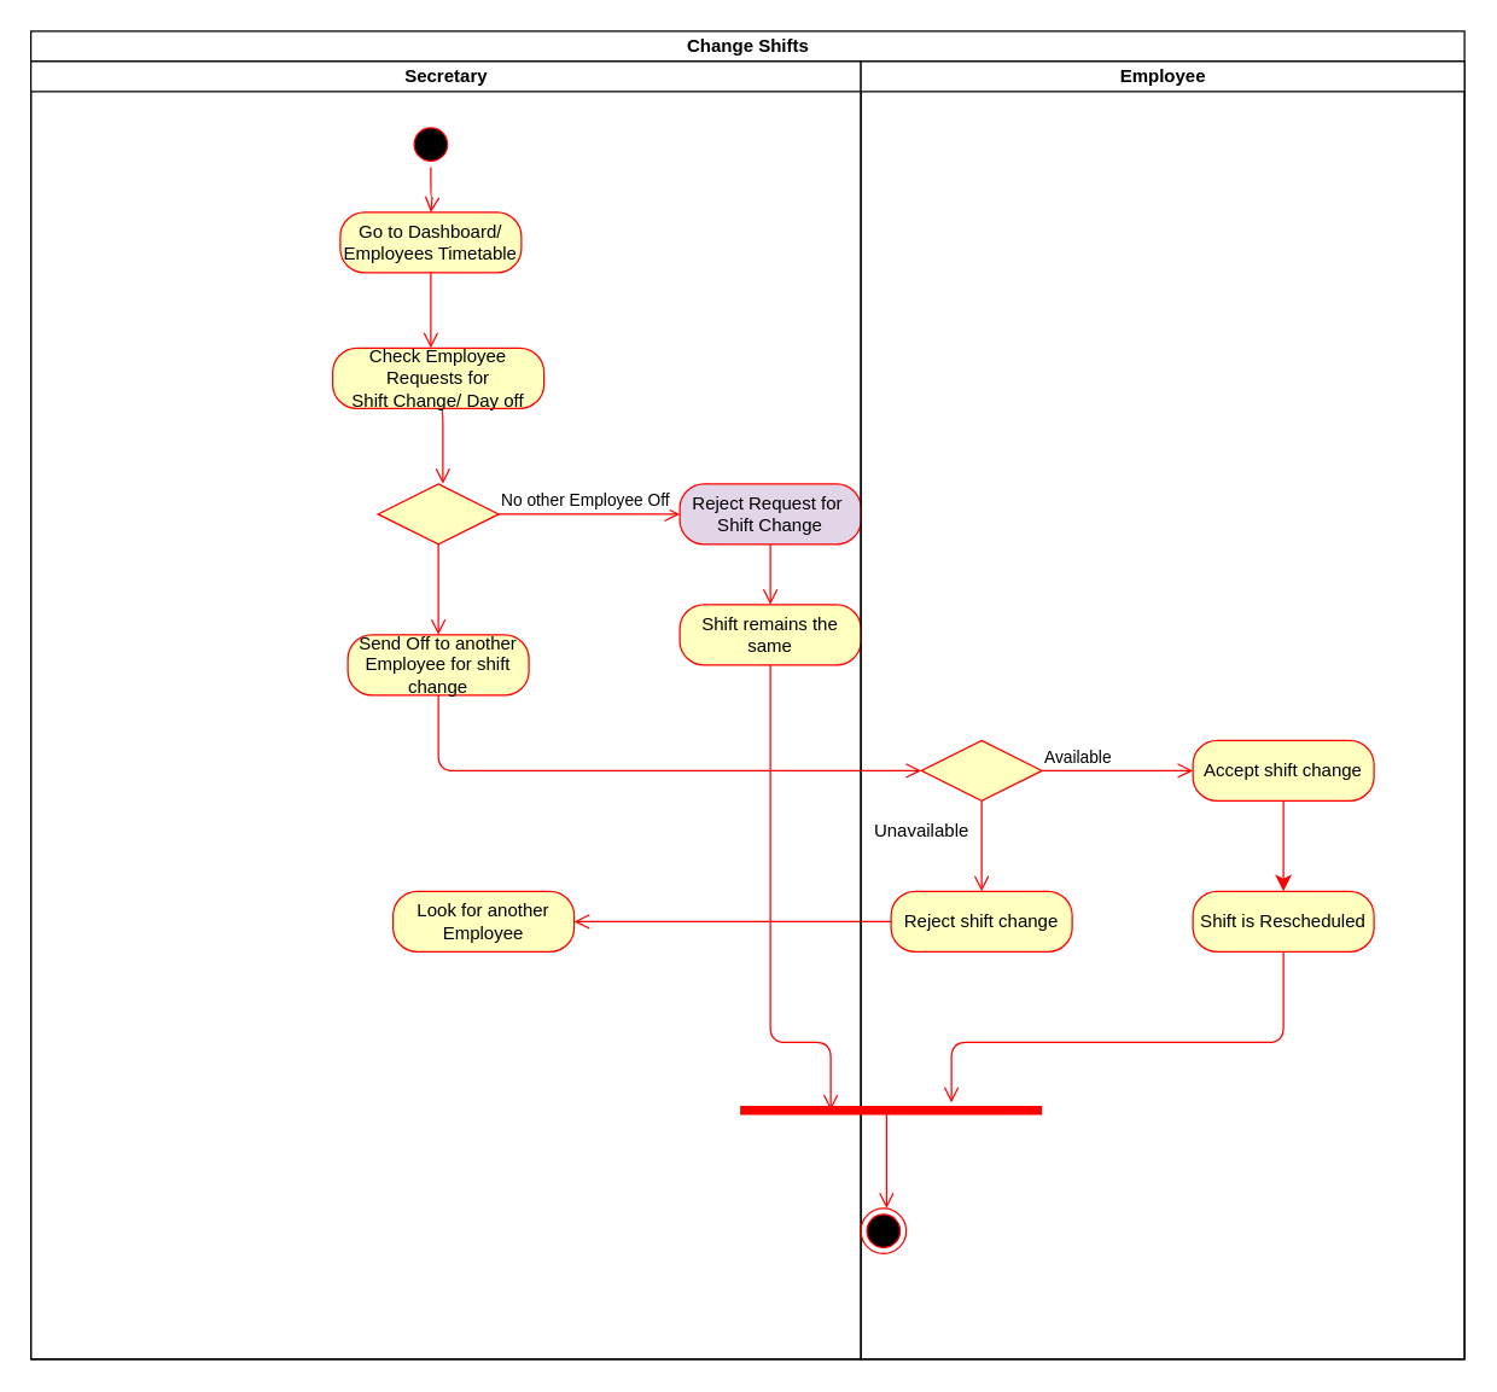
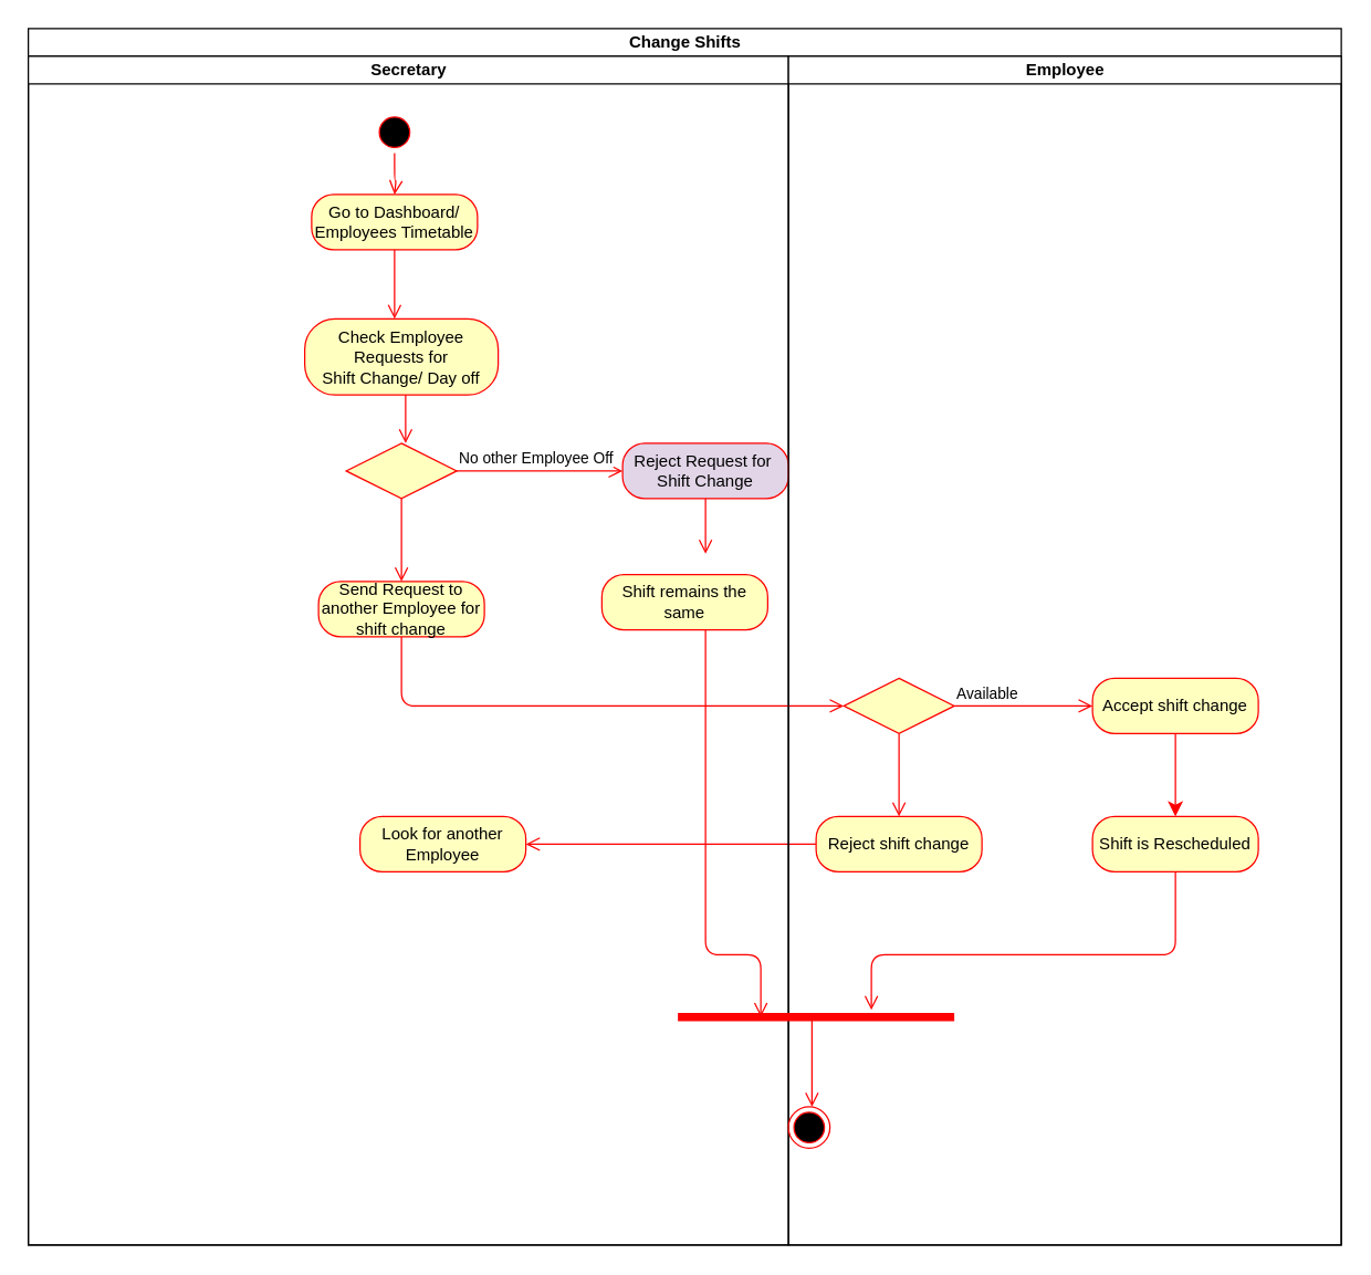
  <mxCell id="0" />
  <mxCell id="1" parent="0" />
  <mxCell id="2" value="Change Shifts" style="swimlane;html=1;childLayout=stackLayout;resizeParent=1;resizeParentMax=0;startSize=20;" vertex="1" parent="1"><mxGeometry x="20" y="20" width="950" height="880" as="geometry" /></mxCell>
  <mxCell id="3" value="" style="edgeStyle=orthogonalEdgeStyle;html=1;verticalAlign=bottom;endArrow=open;endSize=8;strokeColor=#ff0000;entryX=1;entryY=0.5;entryDx=0;entryDy=0;" edge="1" source="27" parent="2" target="15"><mxGeometry relative="1" as="geometry"><mxPoint x="430" y="430" as="targetPoint" /></mxGeometry></mxCell>
  <mxCell id="4" value="Secretary" style="swimlane;html=1;startSize=20;" vertex="1" parent="2"><mxGeometry y="20" width="550" height="860" as="geometry" /></mxCell>
  <mxCell id="5" value="" style="edgeStyle=orthogonalEdgeStyle;html=1;verticalAlign=bottom;endArrow=open;endSize=8;strokeColor=#ff0000;entryX=0.5;entryY=0;entryDx=0;entryDy=0;exitX=0.5;exitY=1;exitDx=0;exitDy=0;" edge="1" source="9" parent="4" target="10"><mxGeometry relative="1" as="geometry"><mxPoint x="265" y="100" as="targetPoint" /><mxPoint x="266" y="60" as="sourcePoint" /><Array as="points"><mxPoint x="265" y="90" /><mxPoint x="266" y="90" /></Array></mxGeometry></mxCell>
  <mxCell id="6" value="" style="edgeStyle=orthogonalEdgeStyle;html=1;verticalAlign=bottom;endArrow=open;endSize=8;strokeColor=#ff0000;exitX=0.5;exitY=1;exitDx=0;exitDy=0;" edge="1" source="10" parent="4"><mxGeometry relative="1" as="geometry"><mxPoint x="265" y="190" as="targetPoint" /><mxPoint x="270" y="150" as="sourcePoint" /><Array as="points"><mxPoint x="265" y="190" /></Array></mxGeometry></mxCell>
  <mxCell id="7" value="" style="edgeStyle=orthogonalEdgeStyle;html=1;verticalAlign=bottom;endArrow=open;endSize=8;strokeColor=#ff0000;exitX=0.5;exitY=1;exitDx=0;exitDy=0;" edge="1" source="8" parent="4"><mxGeometry relative="1" as="geometry"><mxPoint x="273" y="280" as="targetPoint" /><mxPoint x="280" y="290" as="sourcePoint" /><Array as="points"><mxPoint x="273" y="230" /></Array></mxGeometry></mxCell>
- <mxCell id="8" value="Check Employee Requests for &lt;br&gt;Shift Change/ Day off" style="rounded=1;whiteSpace=wrap;html=1;arcSize=40;fontColor=#000000;fillColor=#ffffc0;strokeColor=#ff0000;" vertex="1" parent="4"><mxGeometry x="200" y="190" width="140" height="40" as="geometry" /></mxCell>
+ <mxCell id="8" value="Check Employee Requests for &lt;br&gt;Shift Change/ Day off" style="rounded=1;whiteSpace=wrap;html=1;arcSize=40;fontColor=#000000;fillColor=#ffffc0;strokeColor=#ff0000;" vertex="1" parent="4"><mxGeometry x="200" y="190" width="140" height="55" as="geometry" /></mxCell>
  <mxCell id="9" value="" style="ellipse;html=1;shape=startState;fillColor=#000000;strokeColor=#ff0000;" vertex="1" parent="4"><mxGeometry x="250" y="40" width="30" height="30" as="geometry" /></mxCell>
  <mxCell id="10" value="Go to Dashboard/ Employees Timetable" style="rounded=1;whiteSpace=wrap;html=1;arcSize=40;fontColor=#000000;fillColor=#ffffc0;strokeColor=#ff0000;" vertex="1" parent="4"><mxGeometry x="205" y="100" width="120" height="40" as="geometry" /></mxCell>
  <mxCell id="11" value="" style="rhombus;whiteSpace=wrap;html=1;fillColor=#ffffc0;strokeColor=#ff0000;" vertex="1" parent="4"><mxGeometry x="230" y="280" width="80" height="40" as="geometry" /></mxCell>
  <mxCell id="12" value="No other Employee Off" style="edgeStyle=orthogonalEdgeStyle;html=1;align=left;verticalAlign=bottom;endArrow=open;endSize=8;strokeColor=#ff0000;" edge="1" source="11" parent="4"><mxGeometry x="-1" relative="1" as="geometry"><mxPoint x="430" y="300" as="targetPoint" /></mxGeometry></mxCell>
  <mxCell id="13" value="" style="edgeStyle=orthogonalEdgeStyle;html=1;align=left;verticalAlign=top;endArrow=open;endSize=8;strokeColor=#ff0000;" edge="1" source="11" parent="4"><mxGeometry x="-1" relative="1" as="geometry"><mxPoint x="270" y="380" as="targetPoint" /></mxGeometry></mxCell>
- <mxCell id="14" value="Send Off to another Employee for shift change" style="rounded=1;whiteSpace=wrap;html=1;arcSize=40;fontColor=#000000;fillColor=#ffffc0;strokeColor=#ff0000;" vertex="1" parent="4"><mxGeometry x="210" y="380" width="120" height="40" as="geometry" /></mxCell>
+ <mxCell id="14" value="Send Request to another Employee for shift change" style="rounded=1;whiteSpace=wrap;html=1;arcSize=40;fontColor=#000000;fillColor=#ffffc0;strokeColor=#ff0000;" vertex="1" parent="4"><mxGeometry x="210" y="380" width="120" height="40" as="geometry" /></mxCell>
  <mxCell id="15" value="Look for another Employee" style="rounded=1;whiteSpace=wrap;html=1;arcSize=40;fontColor=#000000;fillColor=#ffffc0;strokeColor=#ff0000;" vertex="1" parent="4"><mxGeometry x="240" y="550" width="120" height="40" as="geometry" /></mxCell>
- <mxCell id="16" value="Shift remains the same" style="rounded=1;whiteSpace=wrap;html=1;arcSize=40;fontColor=#000000;fillColor=#ffffc0;strokeColor=#ff0000;" vertex="1" parent="4"><mxGeometry x="430" y="360" width="120" height="40" as="geometry" /></mxCell>
+ <mxCell id="16" value="Shift remains the same" style="rounded=1;whiteSpace=wrap;html=1;arcSize=40;fontColor=#000000;fillColor=#ffffc0;strokeColor=#ff0000;" vertex="1" parent="4"><mxGeometry x="415" y="375" width="120" height="40" as="geometry" /></mxCell>
  <mxCell id="17" value="Reject Request for&amp;nbsp;&lt;br&gt;Shift Change" style="rounded=1;whiteSpace=wrap;html=1;arcSize=40;fontColor=#000000;fillColor=#e1d5e7;strokeColor=#ff0000;" vertex="1" parent="4"><mxGeometry x="430" y="280" width="120" height="40" as="geometry" /></mxCell>
  <mxCell id="18" value="" style="edgeStyle=orthogonalEdgeStyle;html=1;verticalAlign=bottom;endArrow=open;endSize=8;strokeColor=#ff0000;entryX=0;entryY=0.5;entryDx=0;entryDy=0;exitX=0.5;exitY=1;exitDx=0;exitDy=0;" edge="1" source="14" parent="2" target="25"><mxGeometry relative="1" as="geometry"><mxPoint x="270" y="500" as="targetPoint" /></mxGeometry></mxCell>
  <mxCell id="19" value="Employee" style="swimlane;html=1;startSize=20;" vertex="1" parent="2"><mxGeometry x="550" y="20" width="400" height="860" as="geometry" /></mxCell>
  <mxCell id="20" value="" style="edgeStyle=orthogonalEdgeStyle;html=1;align=left;verticalAlign=top;endArrow=open;endSize=8;strokeColor=#ff0000;entryX=0.5;entryY=0;entryDx=0;entryDy=0;" edge="1" source="25" parent="19" target="27"><mxGeometry x="-1" y="30" relative="1" as="geometry"><mxPoint x="70" y="400" as="targetPoint" /><mxPoint as="offset" /></mxGeometry></mxCell>
  <mxCell id="21" value="Available" style="edgeStyle=orthogonalEdgeStyle;html=1;align=left;verticalAlign=bottom;endArrow=open;endSize=8;strokeColor=#ff0000;" edge="1" source="25" parent="19" target="28"><mxGeometry x="-1" relative="1" as="geometry"><mxPoint x="200" y="330" as="targetPoint" /></mxGeometry></mxCell>
  <mxCell id="22" value="" style="ellipse;html=1;shape=endState;fillColor=#000000;strokeColor=#ff0000;" vertex="1" parent="19"><mxGeometry y="760" width="30" height="30" as="geometry" /></mxCell>
  <mxCell id="23" value="" style="shape=line;html=1;strokeWidth=6;strokeColor=#ff0000;" vertex="1" parent="19"><mxGeometry x="-80" y="690" width="200" height="10" as="geometry" /></mxCell>
- <mxCell id="24" value="Unavailable" style="text;html=1;align=center;verticalAlign=middle;resizable=0;points=[];autosize=1;" vertex="1" parent="19"><mxGeometry y="500" width="80" height="20" as="geometry" /></mxCell>
  <mxCell id="25" value="" style="rhombus;whiteSpace=wrap;html=1;fillColor=#ffffc0;strokeColor=#ff0000;" vertex="1" parent="19"><mxGeometry x="40" y="450" width="80" height="40" as="geometry" /></mxCell>
  <mxCell id="26" value="" style="edgeStyle=orthogonalEdgeStyle;html=1;verticalAlign=bottom;endArrow=classic;endSize=8;strokeColor=#ff0000;exitX=0.5;exitY=1;exitDx=0;exitDy=0;entryX=0.5;entryY=0;entryDx=0;entryDy=0;" edge="1" parent="19" source="28" target="29"><mxGeometry relative="1" as="geometry"><mxPoint x="250" y="380" as="targetPoint" /><mxPoint x="260" y="560" as="sourcePoint" /></mxGeometry></mxCell>
  <mxCell id="27" value="Reject shift change" style="rounded=1;whiteSpace=wrap;html=1;arcSize=40;fontColor=#000000;fillColor=#ffffc0;strokeColor=#ff0000;" vertex="1" parent="19"><mxGeometry x="20" y="550" width="120" height="40" as="geometry" /></mxCell>
  <mxCell id="28" value="Accept shift change" style="rounded=1;whiteSpace=wrap;html=1;arcSize=40;fontColor=#000000;fillColor=#ffffc0;strokeColor=#ff0000;" vertex="1" parent="19"><mxGeometry x="220" y="450" width="120" height="40" as="geometry" /></mxCell>
  <mxCell id="29" value="Shift is Rescheduled" style="rounded=1;whiteSpace=wrap;html=1;arcSize=40;fontColor=#000000;fillColor=#ffffc0;strokeColor=#ff0000;" vertex="1" parent="19"><mxGeometry x="220" y="550" width="120" height="40" as="geometry" /></mxCell>
  <mxCell id="30" value="" style="edgeStyle=orthogonalEdgeStyle;html=1;verticalAlign=bottom;endArrow=open;endSize=8;strokeColor=#ff0000;" edge="1" source="29" parent="19" target="23"><mxGeometry relative="1" as="geometry"><mxPoint x="280" y="670" as="targetPoint" /><Array as="points"><mxPoint x="280" y="650" /><mxPoint x="60" y="650" /></Array></mxGeometry></mxCell>
  <mxCell id="31" value="" style="edgeStyle=orthogonalEdgeStyle;html=1;align=left;verticalAlign=top;endArrow=open;endSize=8;strokeColor=#ff0000;exitX=0.483;exitY=0.433;exitDx=0;exitDy=0;exitPerimeter=0;" edge="1" parent="19" source="23"><mxGeometry x="-1" y="30" relative="1" as="geometry"><mxPoint x="17" y="760" as="targetPoint" /><mxPoint x="17" y="696" as="sourcePoint" /><mxPoint as="offset" /><Array as="points"><mxPoint x="17" y="760" /></Array></mxGeometry></mxCell>
  <mxCell id="32" value="" style="edgeStyle=orthogonalEdgeStyle;html=1;verticalAlign=bottom;endArrow=open;endSize=8;strokeColor=#ff0000;" edge="1" source="17" parent="2"><mxGeometry relative="1" as="geometry"><mxPoint x="490" y="380" as="targetPoint" /><Array as="points"><mxPoint x="490" y="370" /><mxPoint x="490" y="370" /></Array></mxGeometry></mxCell>
  <mxCell id="33" value="" style="edgeStyle=orthogonalEdgeStyle;html=1;verticalAlign=bottom;endArrow=open;endSize=8;strokeColor=#ff0000;" edge="1" source="16" parent="2"><mxGeometry relative="1" as="geometry"><mxPoint x="530" y="715" as="targetPoint" /><Array as="points"><mxPoint x="490" y="670" /><mxPoint x="530" y="670" /></Array></mxGeometry></mxCell>
